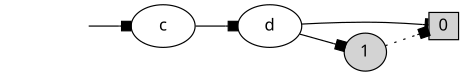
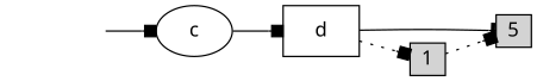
  digraph {
    fontname="Noto Sans"
    rankdir=LR
    node [fontname="Noto Sans"]
    edge [arrowhead=box fontname="Noto Sans" style=filled]
    init__ [height=0 style=invis width=0]
    n2 [label=c]
-   n3 [label=d]
-   n4 [height=0.3 label=0 shape=box style=filled width=0.3]
-   n5 [height=0.3 label=1 shape=ellipse style=filled width=0.3]
+   n3 [label=d shape=box]
+   n4 [height=0.3 label=5 shape=box style=filled width=0.3]
+   n5 [height=0.3 label=1 shape=box style=filled width=0.3]
    init__ -> n2 [style=""]
    n2 -> n3
    n3 -> n4 [arrowhead=tee]
-   n3 -> n5
+   n3 -> n5 [style=dotted]
    n5 -> n4 [style=dotted]
  }
